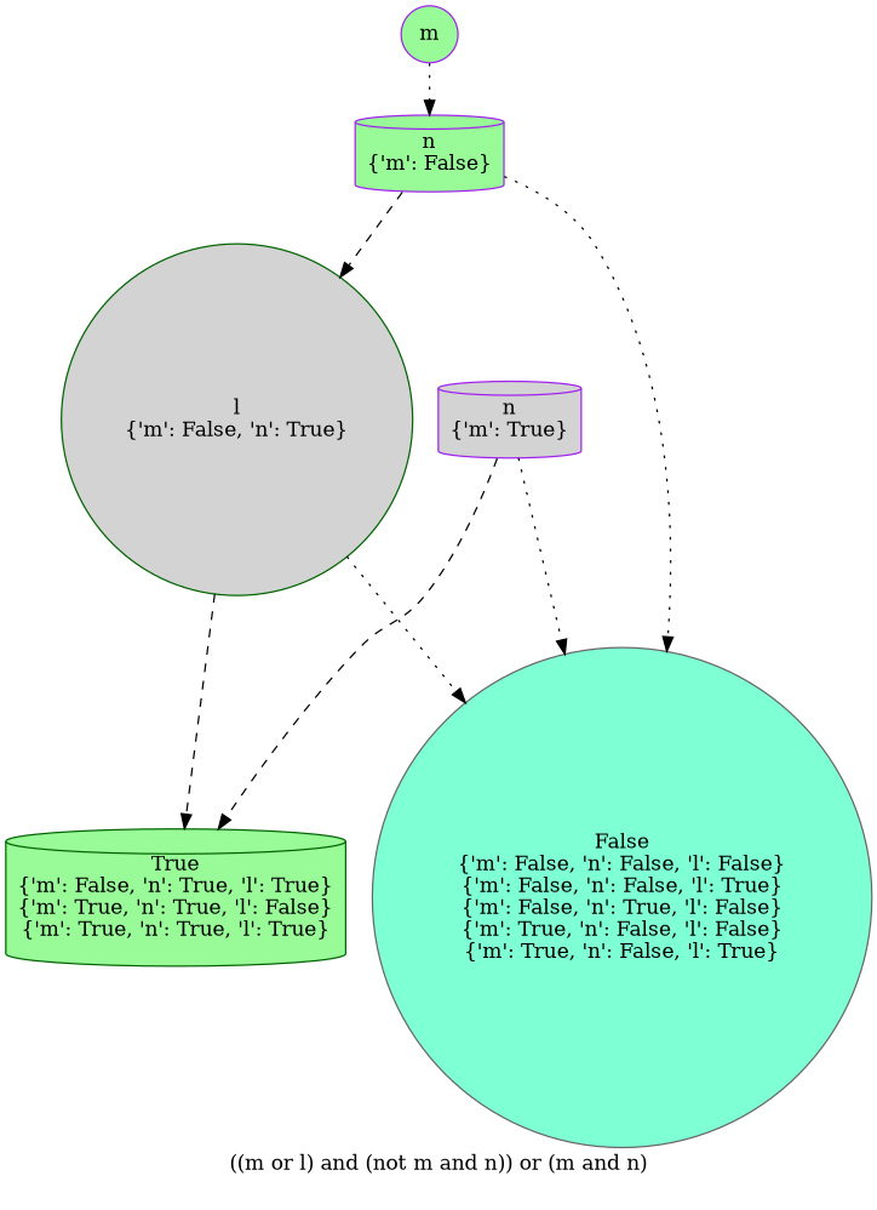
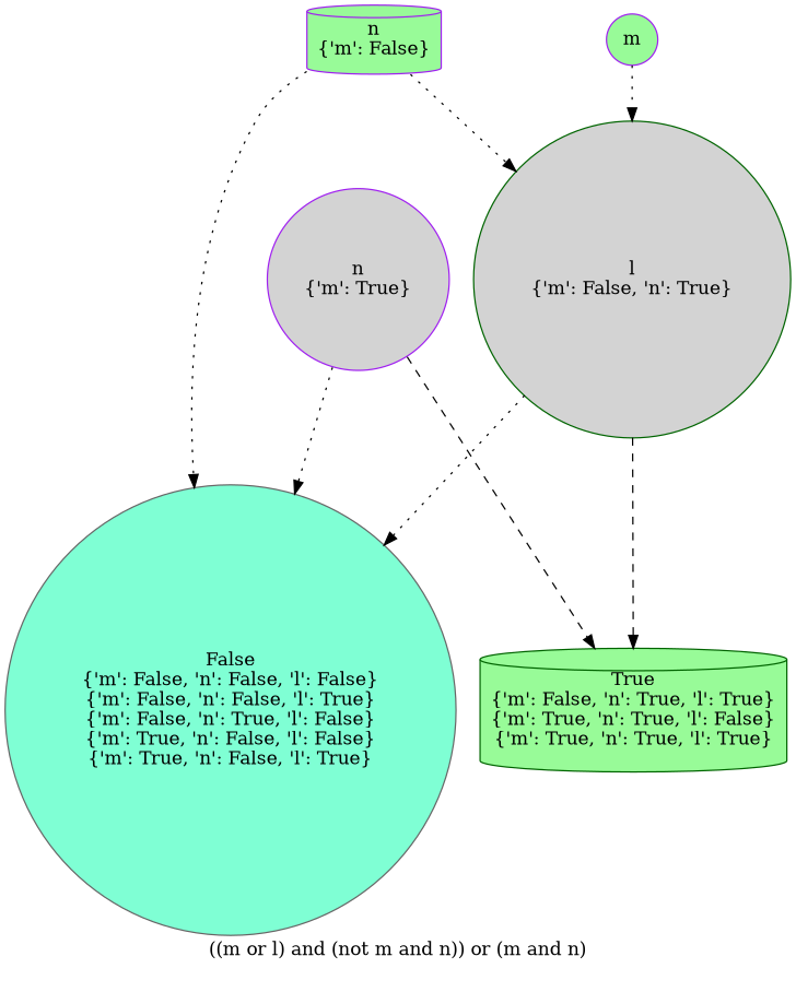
  digraph {
    label="((m or l) and (not m and n)) or (m and n)\n\n"
    node [color=purple fillcolor=palegreen shape=circle style=filled]
    edge [fontcolor=gray style=dotted]
    n1 [label=m]
    n2 [label="n\n{'m': False}" shape=cylinder]
    n3 [color=gray40 fillcolor=aquamarine label="False\n{'m': False, 'n': False, 'l': False}\n{'m': False, 'n': False, 'l': True}\n{'m': False, 'n': True, 'l': False}\n{'m': True, 'n': False, 'l': False}\n{'m': True, 'n': False, 'l': True}"]
    n4 [color=darkgreen fillcolor=lightgrey label="l\n{'m': False, 'n': True}"]
-   n5 [fillcolor=lightgrey label="n\n{'m': True}" shape=cylinder]
+   n5 [fillcolor=lightgrey label="n\n{'m': True}"]
    n6 [color=darkgreen label="True\n{'m': False, 'n': True, 'l': True}\n{'m': True, 'n': True, 'l': False}\n{'m': True, 'n': True, 'l': True}" shape=cylinder]
-   n1 -> n2
+   n1 -> n4
    n2 -> n3
-   n2 -> n4 [style=dashed]
+   n2 -> n4
    n4 -> n3
    n4 -> n6 [style=dashed]
    n5 -> n3
    n5 -> n6 [style=dashed]
  }
